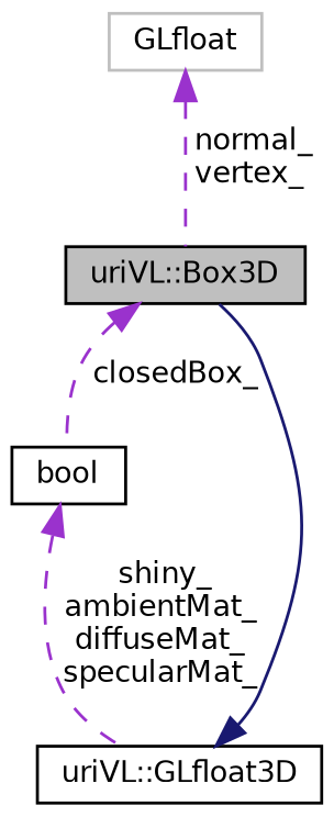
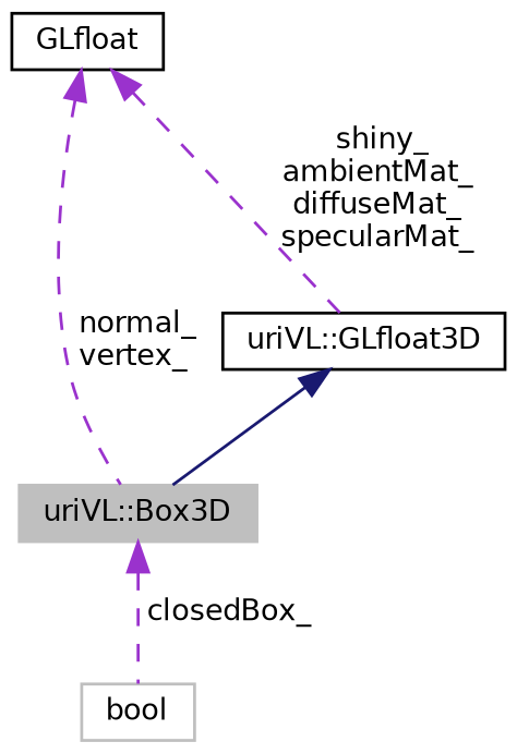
  digraph {
    node [color=black fillcolor=white fontname=Helvetica fontsize=10 shape=record style=filled]
    edge [color=darkorchid3 dir=back fontname=Helvetica fontsize=10 labelfontname=Helvetica labelfontsize=10 style=dashed]
-   n1 [fillcolor=grey75 fontcolor=black height=0.2 label="uriVL::Box3D" width=0.4]
-   n2 [height=0.2 label=bool width=0.4]
+   n1 [color=grey75 fillcolor=grey75 fontcolor=black height=0.2 label="uriVL::Box3D" width=0.4]
+   n2 [color=grey75 height=0.2 label=bool width=0.4]
    n3 [height=0.2 label="uriVL::GLfloat3D" width=0.4]
-   n4 [color=grey75 height=0.2 label=GLfloat width=0.4]
+   n4 [height=0.2 label=GLfloat width=0.4]
    n1 -> n2 [label=" closedBox_"]
    n3 -> n1 [color=midnightblue style=solid]
    n4 -> n1 [label=" normal_\nvertex_"]
-   n2 -> n3 [label=" shiny_\nambientMat_\ndiffuseMat_\nspecularMat_"]
+   n4 -> n3 [label=" shiny_\nambientMat_\ndiffuseMat_\nspecularMat_"]
  }
